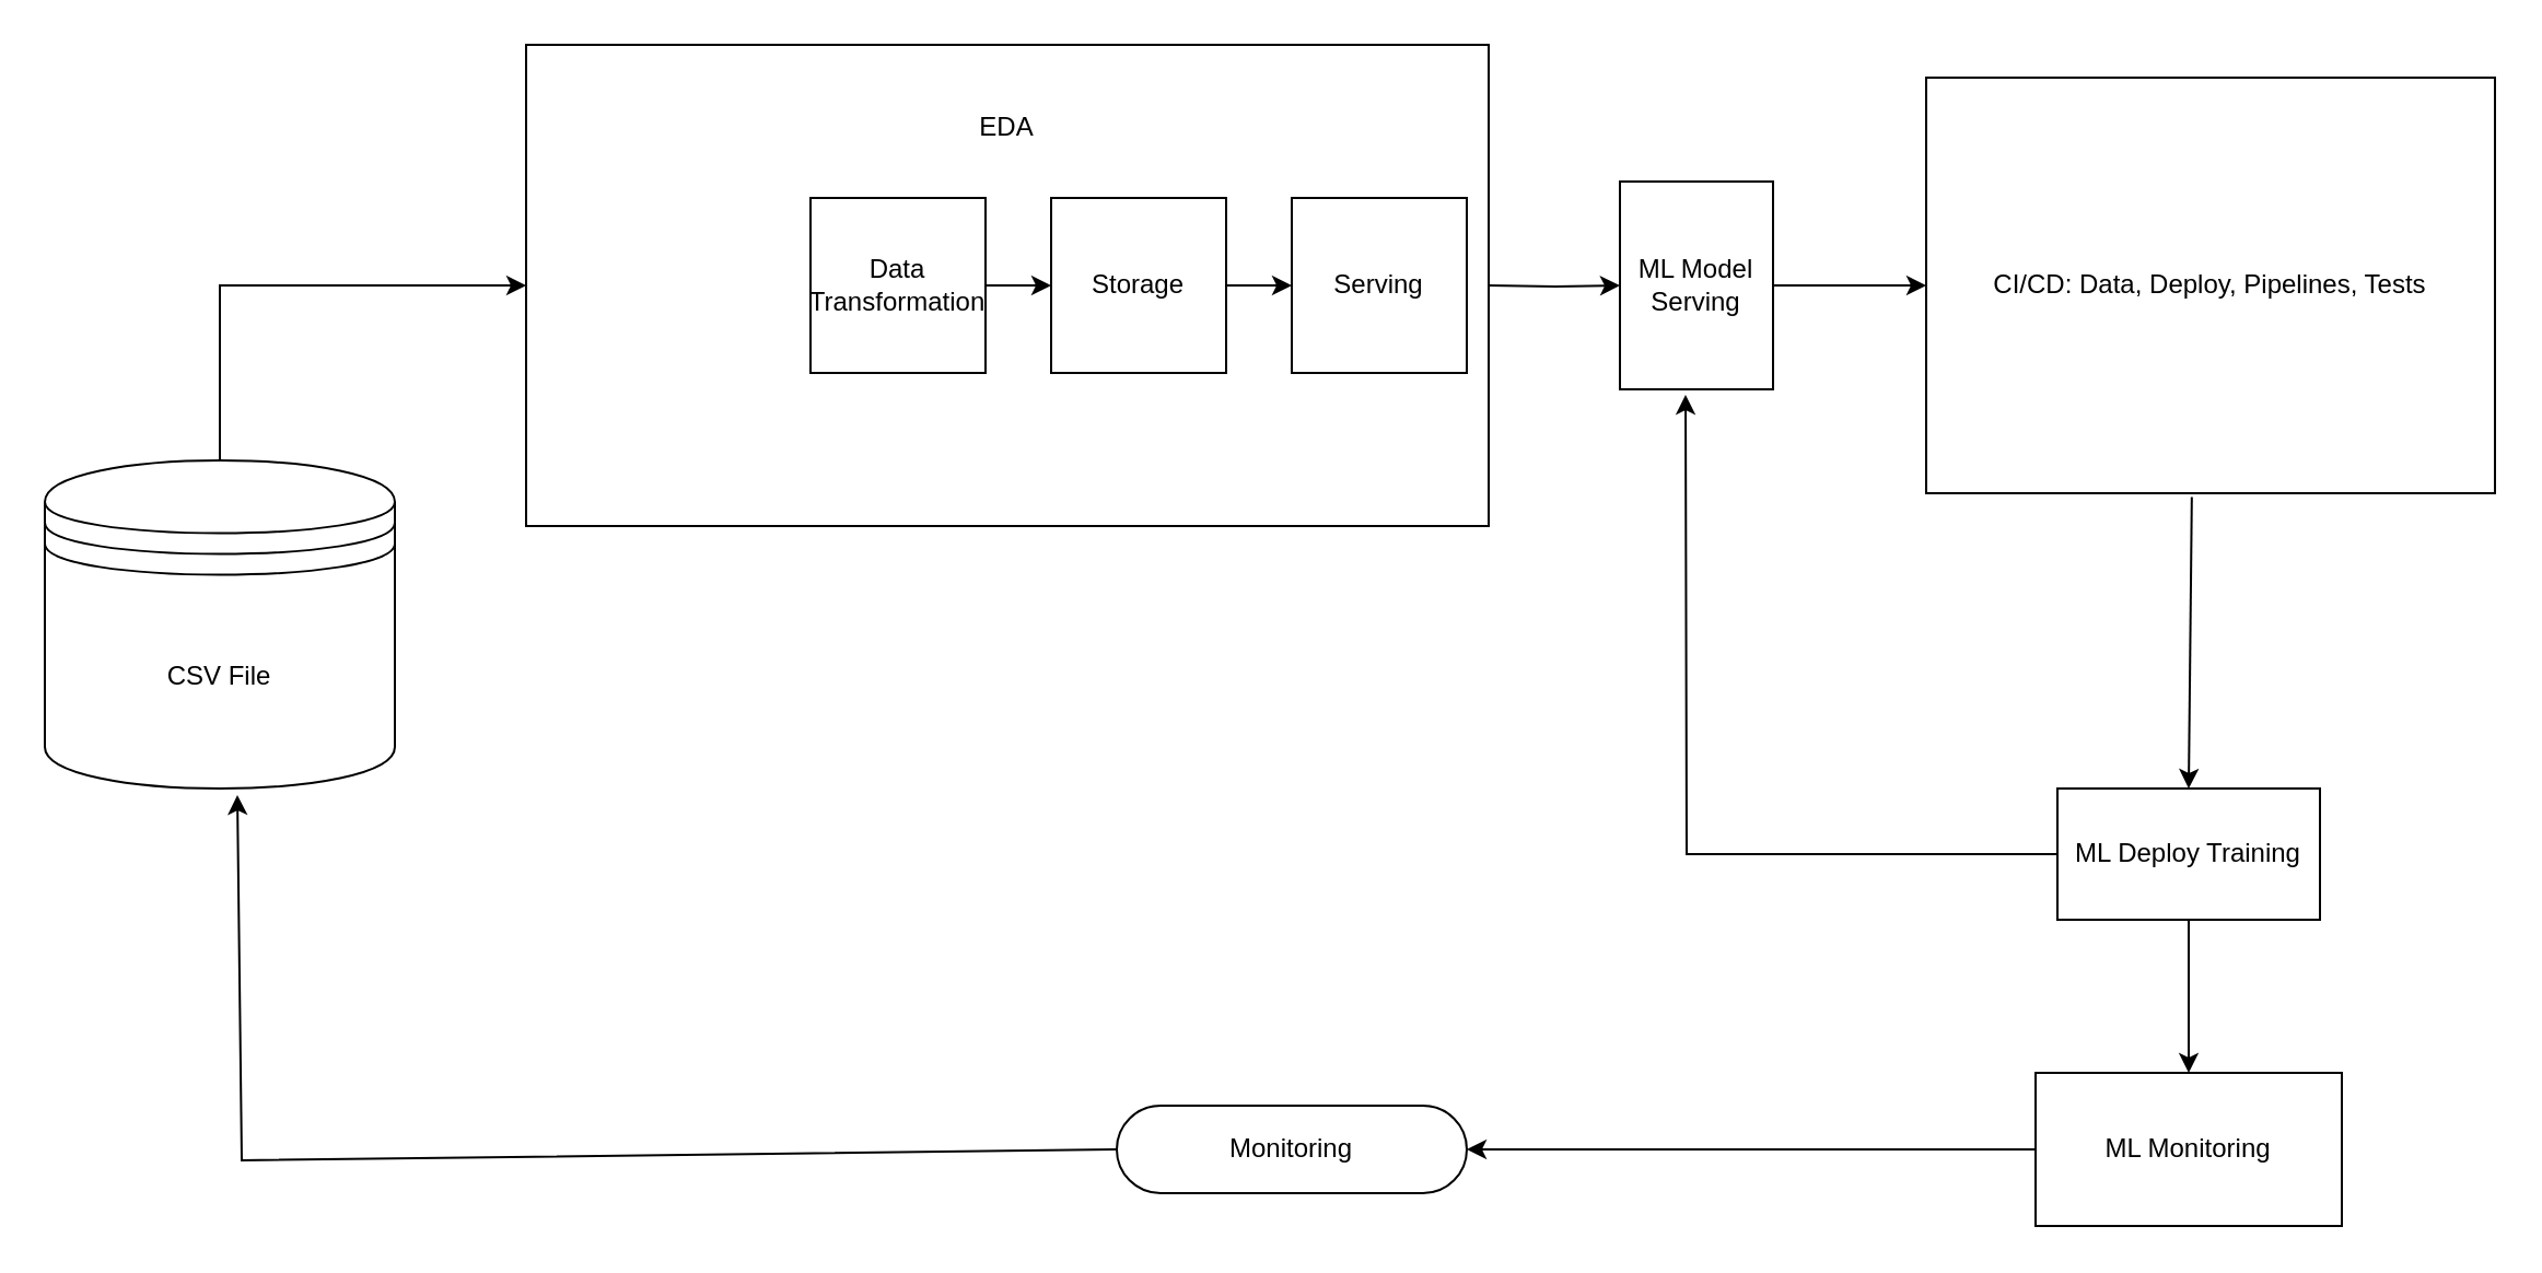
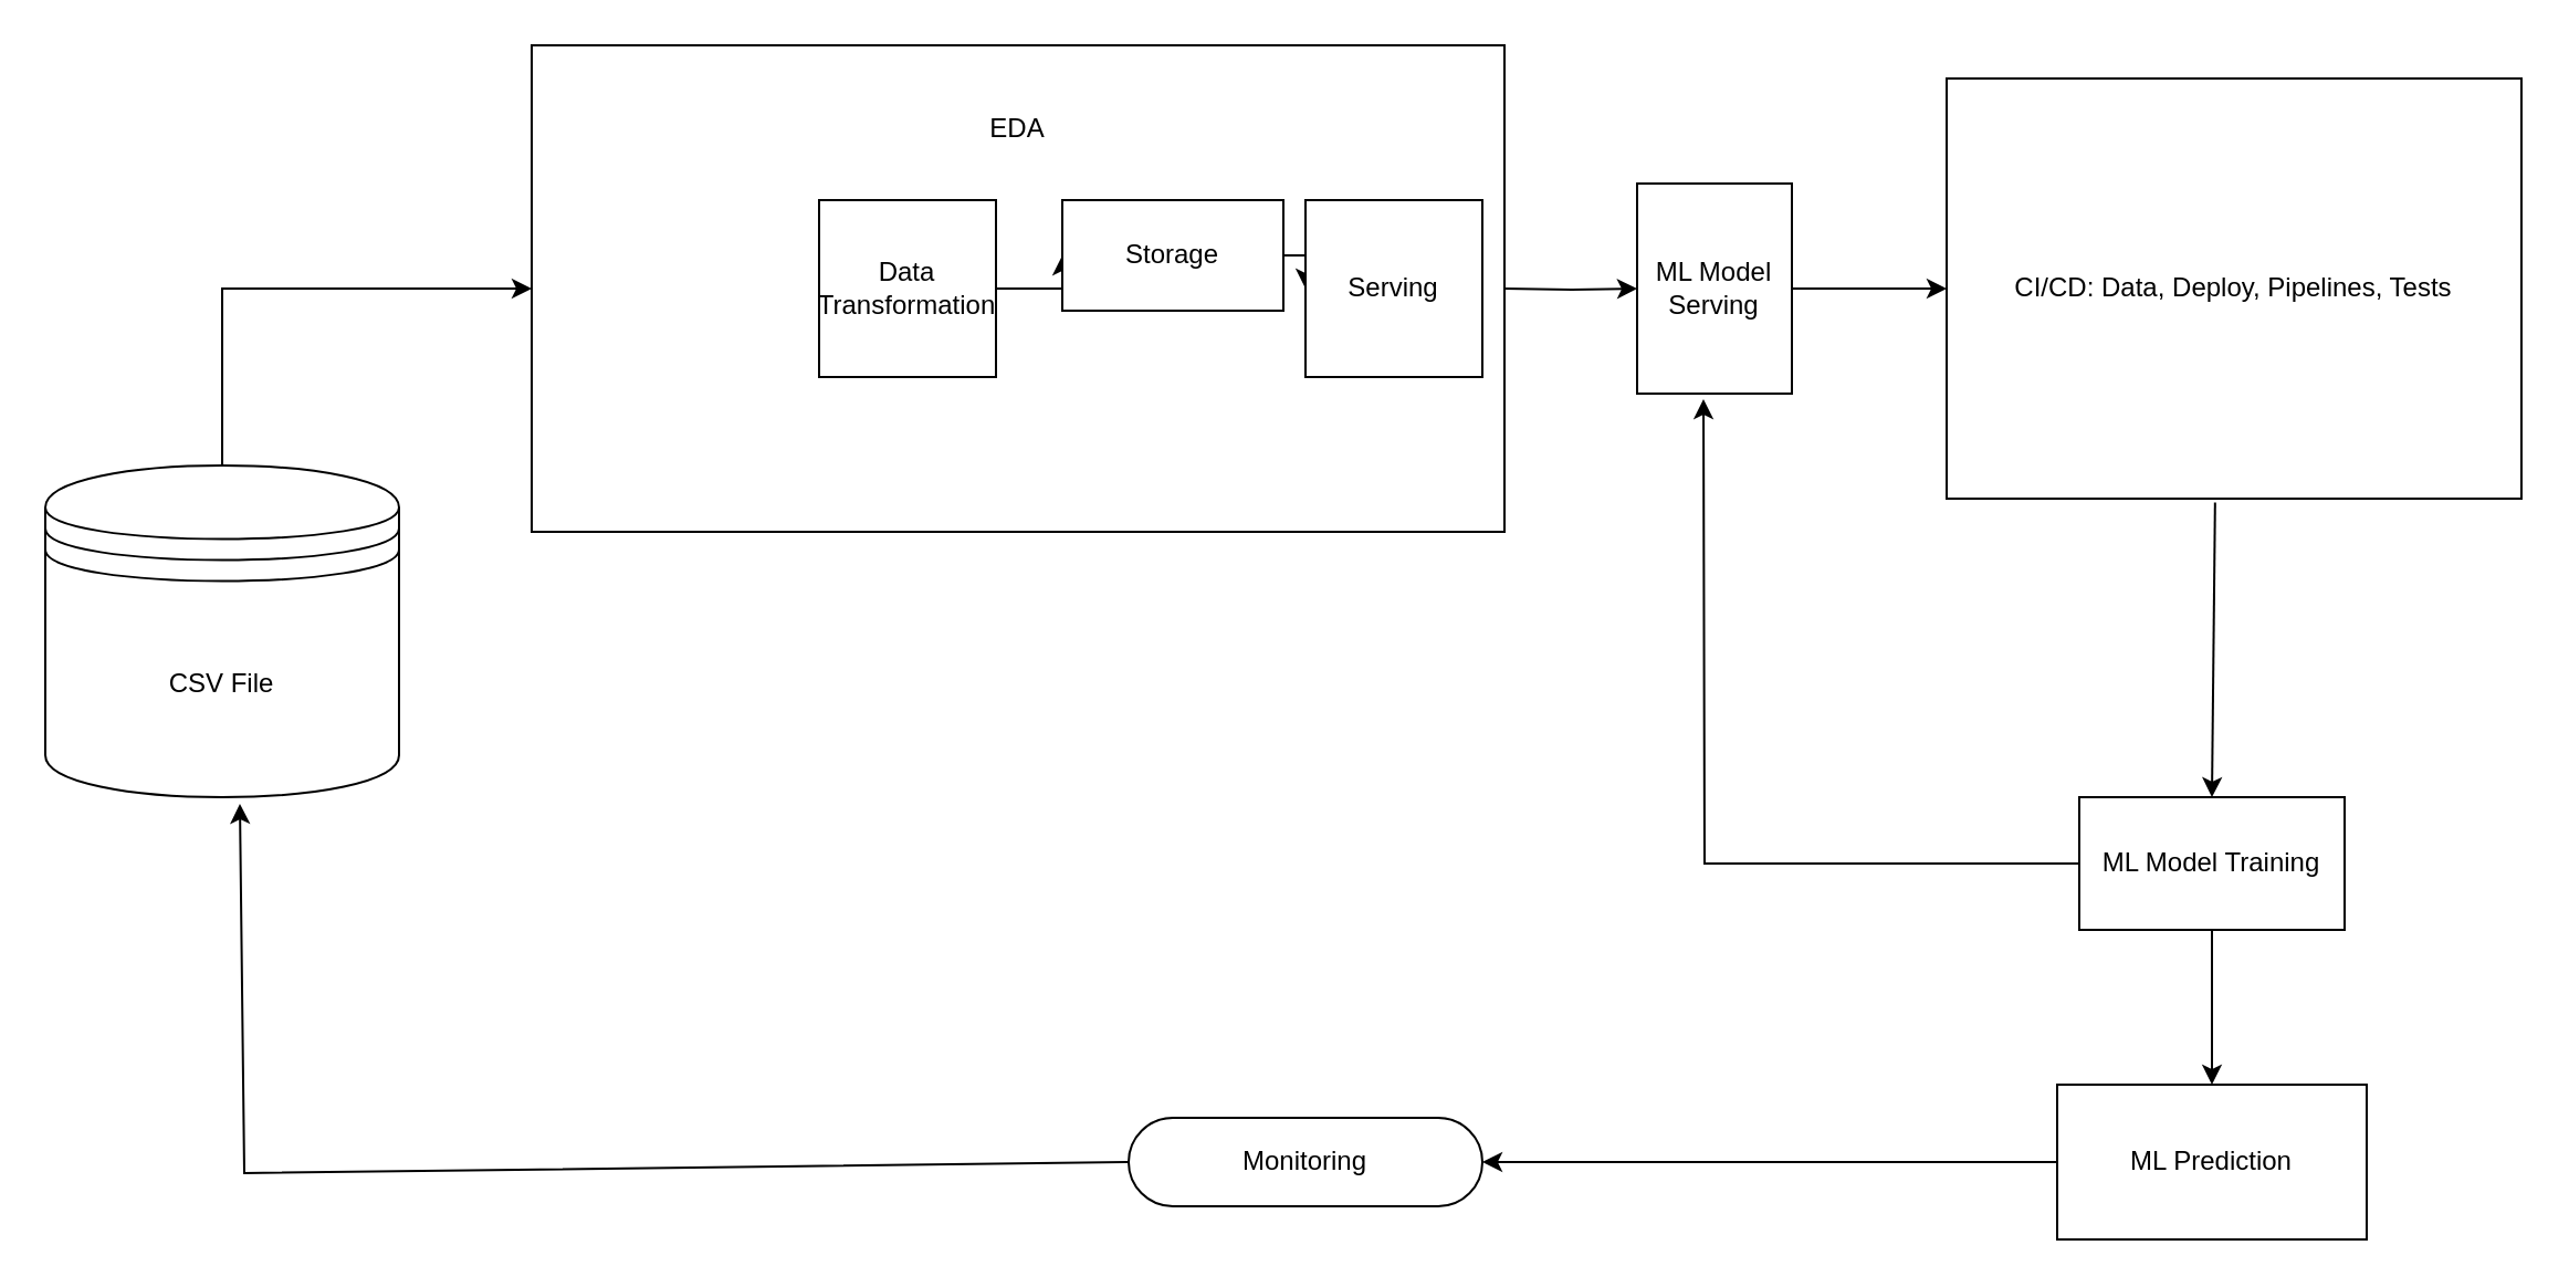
  <mxCell id="0" />
  <mxCell id="1" parent="0" />
  <mxCell id="2" value="CSV File" style="shape=datastore;whiteSpace=wrap;html=1;" vertex="1" parent="1"><mxGeometry x="20" y="210" width="160" height="150" as="geometry" /></mxCell>
  <mxCell id="3" value="&lt;div&gt;EDA&lt;/div&gt;&lt;div&gt;&lt;br&gt;&lt;/div&gt;&lt;div&gt;&lt;br&gt;&lt;/div&gt;&lt;div&gt;&lt;br&gt;&lt;/div&gt;&lt;div&gt;&lt;br&gt;&lt;/div&gt;&lt;div&gt;&lt;br&gt;&lt;/div&gt;&lt;div&gt;&lt;br&gt;&lt;/div&gt;&lt;div&gt;&lt;br&gt;&lt;/div&gt;&lt;div&gt;&lt;br&gt;&lt;/div&gt;&lt;div&gt;&lt;br&gt;&lt;/div&gt;&lt;div&gt;&lt;br&gt;&lt;/div&gt;" style="html=1;dashed=0;whiteSpace=wrap;" vertex="1" parent="1"><mxGeometry x="240" width="440" height="220" as="geometry" y="20" /></mxCell>
  <mxCell id="4" style="edgeStyle=orthogonalEdgeStyle;rounded=0;orthogonalLoop=1;jettySize=auto;html=1;exitX=1;exitY=0.5;exitDx=0;exitDy=0;entryX=0;entryY=0.5;entryDx=0;entryDy=0;" edge="1" parent="1" source="5" target="7"><mxGeometry relative="1" as="geometry" /></mxCell>
  <mxCell id="5" value="Data Transformation" style="whiteSpace=wrap;html=1;aspect=fixed;" vertex="1" parent="1"><mxGeometry x="370" y="90" width="80" height="80" as="geometry" /></mxCell>
  <mxCell id="6" style="edgeStyle=orthogonalEdgeStyle;rounded=0;orthogonalLoop=1;jettySize=auto;html=1;exitX=1;exitY=0.5;exitDx=0;exitDy=0;entryX=0;entryY=0.5;entryDx=0;entryDy=0;" edge="1" parent="1" source="7" target="9"><mxGeometry relative="1" as="geometry" /></mxCell>
- <mxCell id="7" value="Storage" style="whiteSpace=wrap;html=1;aspect=fixed;" vertex="1" parent="1"><mxGeometry x="480" y="90" width="80" height="80" as="geometry" /></mxCell>
+ <mxCell id="7" value="Storage" style="whiteSpace=wrap;html=1;aspect=fixed;" vertex="1" parent="1"><mxGeometry x="480" y="90" width="100" height="50" as="geometry" /></mxCell>
  <mxCell id="8" style="edgeStyle=orthogonalEdgeStyle;rounded=0;orthogonalLoop=1;jettySize=auto;html=1;" edge="1" parent="1" target="12"><mxGeometry relative="1" as="geometry"><mxPoint x="680" y="130" as="sourcePoint" /></mxGeometry></mxCell>
  <mxCell id="9" value="Serving" style="whiteSpace=wrap;html=1;aspect=fixed;" vertex="1" parent="1"><mxGeometry x="590" y="90" width="80" height="80" as="geometry" /></mxCell>
  <mxCell id="10" style="edgeStyle=orthogonalEdgeStyle;rounded=0;orthogonalLoop=1;jettySize=auto;html=1;entryX=0;entryY=0.5;entryDx=0;entryDy=0;exitX=0.5;exitY=0;exitDx=0;exitDy=0;" edge="1" parent="1" source="2" target="3"><mxGeometry relative="1" as="geometry"><mxPoint y="305" as="sourcePoint" x="110" /></mxGeometry></mxCell>
  <mxCell id="11" style="edgeStyle=orthogonalEdgeStyle;rounded=0;orthogonalLoop=1;jettySize=auto;html=1;exitX=1;exitY=0.5;exitDx=0;exitDy=0;" edge="1" parent="1" source="12" target="13"><mxGeometry relative="1" as="geometry" /></mxCell>
  <mxCell id="12" value="ML Model Serving" style="rounded=0;whiteSpace=wrap;html=1;" vertex="1" parent="1"><mxGeometry x="740" y="82.5" width="70" height="95" as="geometry" /></mxCell>
  <mxCell id="13" value="CI/CD: Data, Deploy, Pipelines, Tests" style="html=1;dashed=0;whiteSpace=wrap;" vertex="1" parent="1"><mxGeometry x="880" y="35" width="260" height="190" as="geometry" /></mxCell>
  <mxCell id="14" style="edgeStyle=orthogonalEdgeStyle;rounded=0;orthogonalLoop=1;jettySize=auto;html=1;exitX=0;exitY=0.5;exitDx=0;exitDy=0;" edge="1" parent="1" source="16"><mxGeometry relative="1" as="geometry"><mxPoint x="770" y="180" as="targetPoint" /></mxGeometry></mxCell>
  <mxCell id="15" style="edgeStyle=orthogonalEdgeStyle;rounded=0;orthogonalLoop=1;jettySize=auto;html=1;exitX=0.5;exitY=1;exitDx=0;exitDy=0;entryX=0.5;entryY=0;entryDx=0;entryDy=0;" edge="1" parent="1" source="16" target="17"><mxGeometry relative="1" as="geometry" /></mxCell>
- <mxCell id="16" value="ML Deploy Training" style="rounded=0;whiteSpace=wrap;html=1;" vertex="1" parent="1"><mxGeometry x="940" y="360" width="120" height="60" as="geometry" /></mxCell>
- <mxCell id="17" value="ML Monitoring" style="html=1;dashed=0;whiteSpace=wrap;" vertex="1" parent="1"><mxGeometry x="930" y="490" width="140" height="70" as="geometry" /></mxCell>
+ <mxCell id="16" value="ML Model Training" style="rounded=0;whiteSpace=wrap;html=1;" vertex="1" parent="1"><mxGeometry x="940" y="360" width="120" height="60" as="geometry" /></mxCell>
+ <mxCell id="17" value="ML Prediction" style="html=1;dashed=0;whiteSpace=wrap;" vertex="1" parent="1"><mxGeometry x="930" y="490" width="140" height="70" as="geometry" /></mxCell>
  <mxCell id="18" value="" style="endArrow=classic;html=1;rounded=0;exitX=0.467;exitY=1.009;exitDx=0;exitDy=0;exitPerimeter=0;entryX=0.5;entryY=0;entryDx=0;entryDy=0;" edge="1" parent="1" source="13" target="16"><mxGeometry width="50" height="50" relative="1" as="geometry"><mxPoint x="580" y="430" as="sourcePoint" /><mxPoint x="630" y="380" as="targetPoint" /></mxGeometry></mxCell>
  <mxCell id="19" value="Monitoring" style="html=1;dashed=0;whiteSpace=wrap;shape=mxgraph.dfd.start" vertex="1" parent="1"><mxGeometry x="510" y="505" width="160" height="40" as="geometry" /></mxCell>
  <mxCell id="20" value="" style="endArrow=classic;html=1;rounded=0;entryX=1;entryY=0.5;entryDx=0;entryDy=0;entryPerimeter=0;exitX=0;exitY=0.5;exitDx=0;exitDy=0;" edge="1" parent="1" source="17" target="19"><mxGeometry width="50" height="50" relative="1" as="geometry"><mxPoint x="880" y="600" as="sourcePoint" /><mxPoint x="930" y="550" as="targetPoint" /></mxGeometry></mxCell>
  <mxCell id="21" value="" style="endArrow=classic;html=1;rounded=0;exitX=0;exitY=0.5;exitDx=0;exitDy=0;exitPerimeter=0;entryX=0.55;entryY=1.02;entryDx=0;entryDy=0;entryPerimeter=0;" edge="1" parent="1" source="19" target="2"><mxGeometry width="50" height="50" relative="1" as="geometry"><mxPoint x="880" y="320" as="sourcePoint" /><mxPoint x="930" y="270" as="targetPoint" /><Array as="points"><mxPoint y="530" x="110" /></Array></mxGeometry></mxCell>
